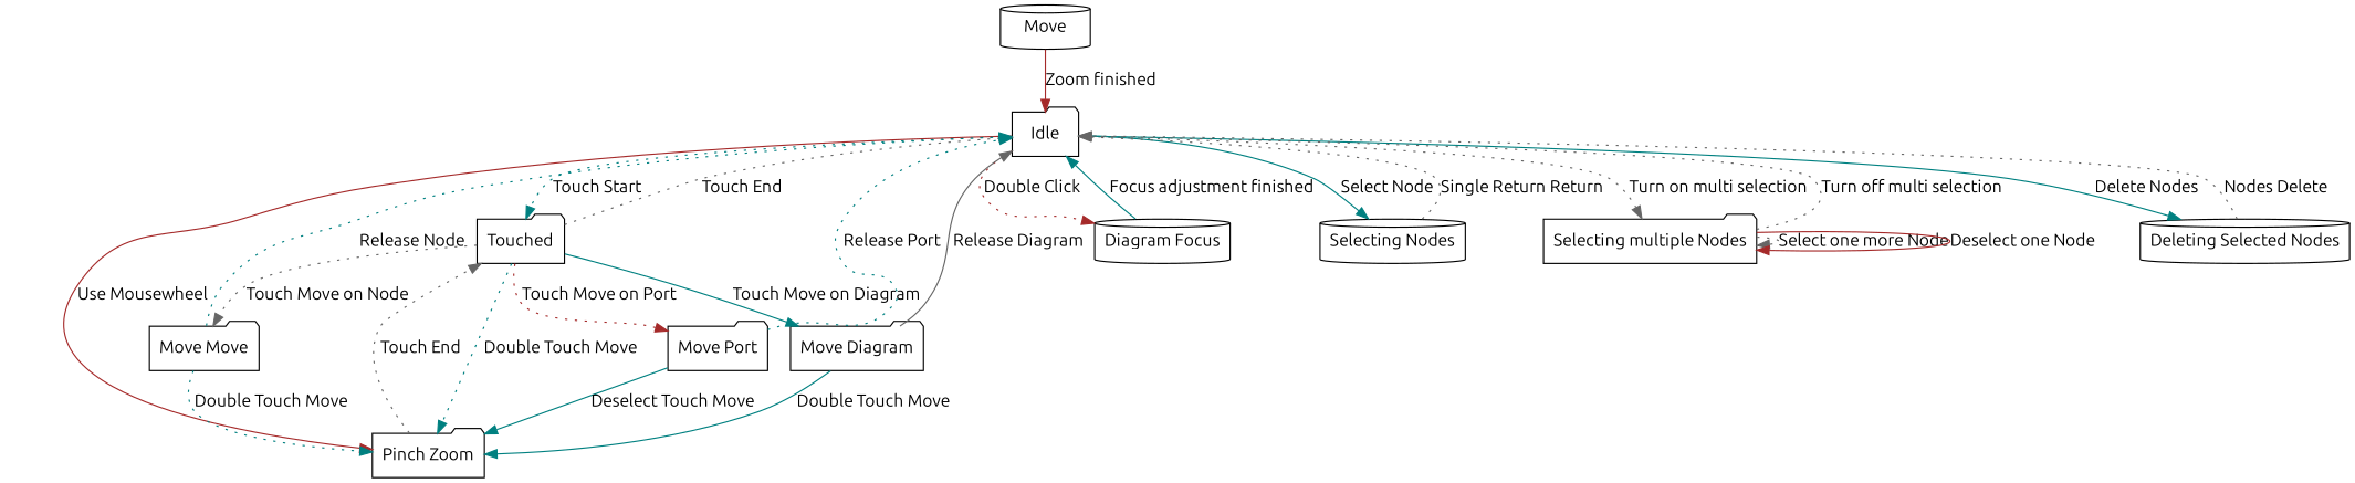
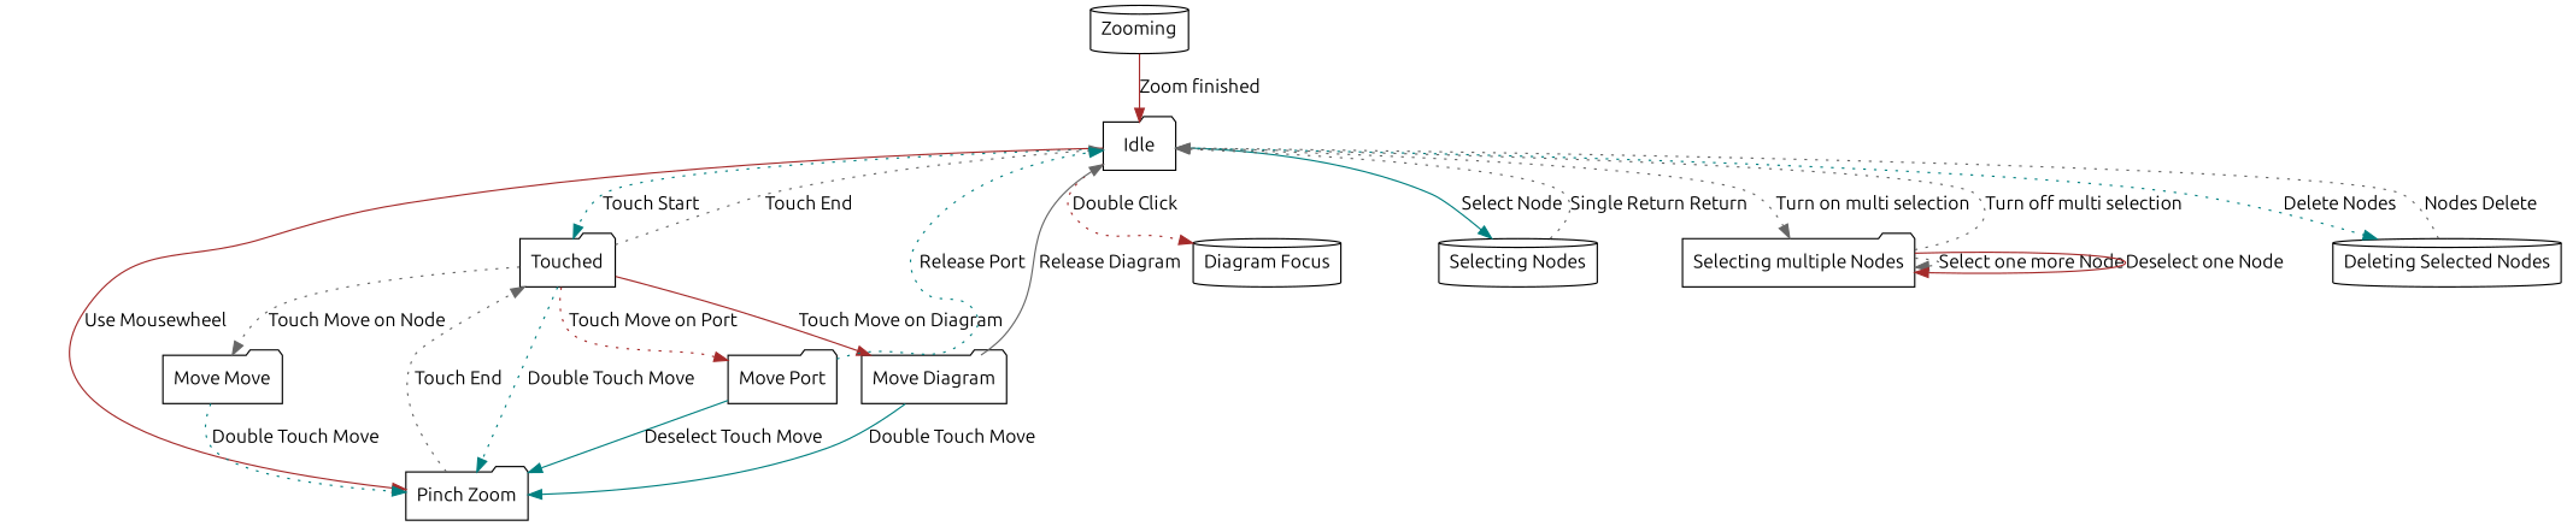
  digraph {
    fontname=Ubuntu
    node [fontname=Ubuntu shape=folder]
    edge [color=teal fontname=Ubuntu style=dotted]
    Idle
    Touched
    n3 [label="Diagram Focus" shape=cylinder]
    "Selecting Nodes" [shape=cylinder]
    "Selecting multiple Nodes"
    "Deleting Selected Nodes" [shape=cylinder]
    "Pinch Zoom"
-   Zooming [shape=cylinder label=Move]
+   Zooming [shape=cylinder]
    "Move Diagram"
    n10 [label="Move Move"]
    "Move Port"
    Idle -> Touched [label="Touch Start"]
    Idle -> n3 [color=brown label="Double Click"]
    Idle -> "Selecting Nodes" [label="Select Node" style=solid]
    Idle -> "Selecting multiple Nodes" [color=gray40 label="Turn on multi selection"]
-   Idle -> "Deleting Selected Nodes" [label="Delete Nodes" style=solid]
+   Idle -> "Deleting Selected Nodes" [label="Delete Nodes"]
    Idle -> "Pinch Zoom" [color=brown label="Use Mousewheel" style=solid]
    Touched -> Idle [color=gray40 label="Touch End"]
    Touched -> "Pinch Zoom" [label="Double Touch Move"]
-   Touched -> "Move Diagram" [label="Touch Move on Diagram" style=solid]
+   Touched -> "Move Diagram" [color=brown label="Touch Move on Diagram" style=solid]
    Touched -> n10 [color=gray40 label="Touch Move on Node"]
    Touched -> "Move Port" [color=brown label="Touch Move on Port"]
-   n3 -> Idle [label="Focus adjustment finished" style=solid]
    "Selecting Nodes" -> Idle [color=gray40 label="Single Return Return"]
    "Selecting multiple Nodes" -> Idle [color=gray40 label="Turn off multi selection"]
    "Selecting multiple Nodes" -> "Selecting multiple Nodes" [color=gray40 label="Select one more Node"]
    "Selecting multiple Nodes" -> "Selecting multiple Nodes" [color=brown label="Deselect one Node" style=solid]
    "Deleting Selected Nodes" -> Idle [color=gray40 label="Nodes Delete"]
    "Pinch Zoom" -> Touched [color=gray40 label="Touch End"]
    Zooming -> Idle [color=brown label="Zoom finished" style=solid]
    "Move Diagram" -> Idle [color=gray40 label="Release Diagram" style=solid]
    "Move Diagram" -> "Pinch Zoom" [label="Double Touch Move" style=solid]
-   n10 -> Idle [label="Release Node"]
    n10 -> "Pinch Zoom" [label="Double Touch Move"]
    "Move Port" -> Idle [label="Release Port"]
    "Move Port" -> "Pinch Zoom" [label="Deselect Touch Move" style=solid]
  }
